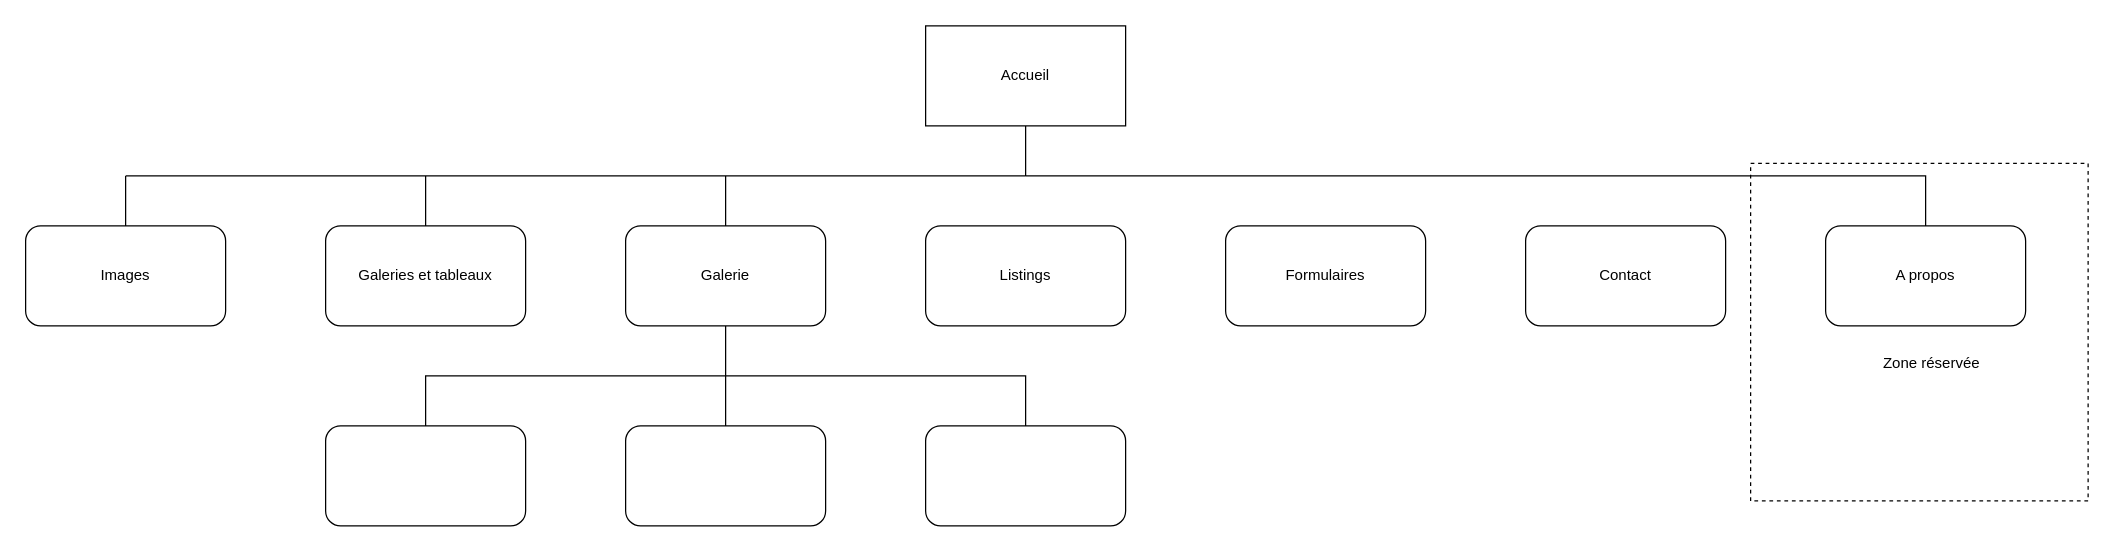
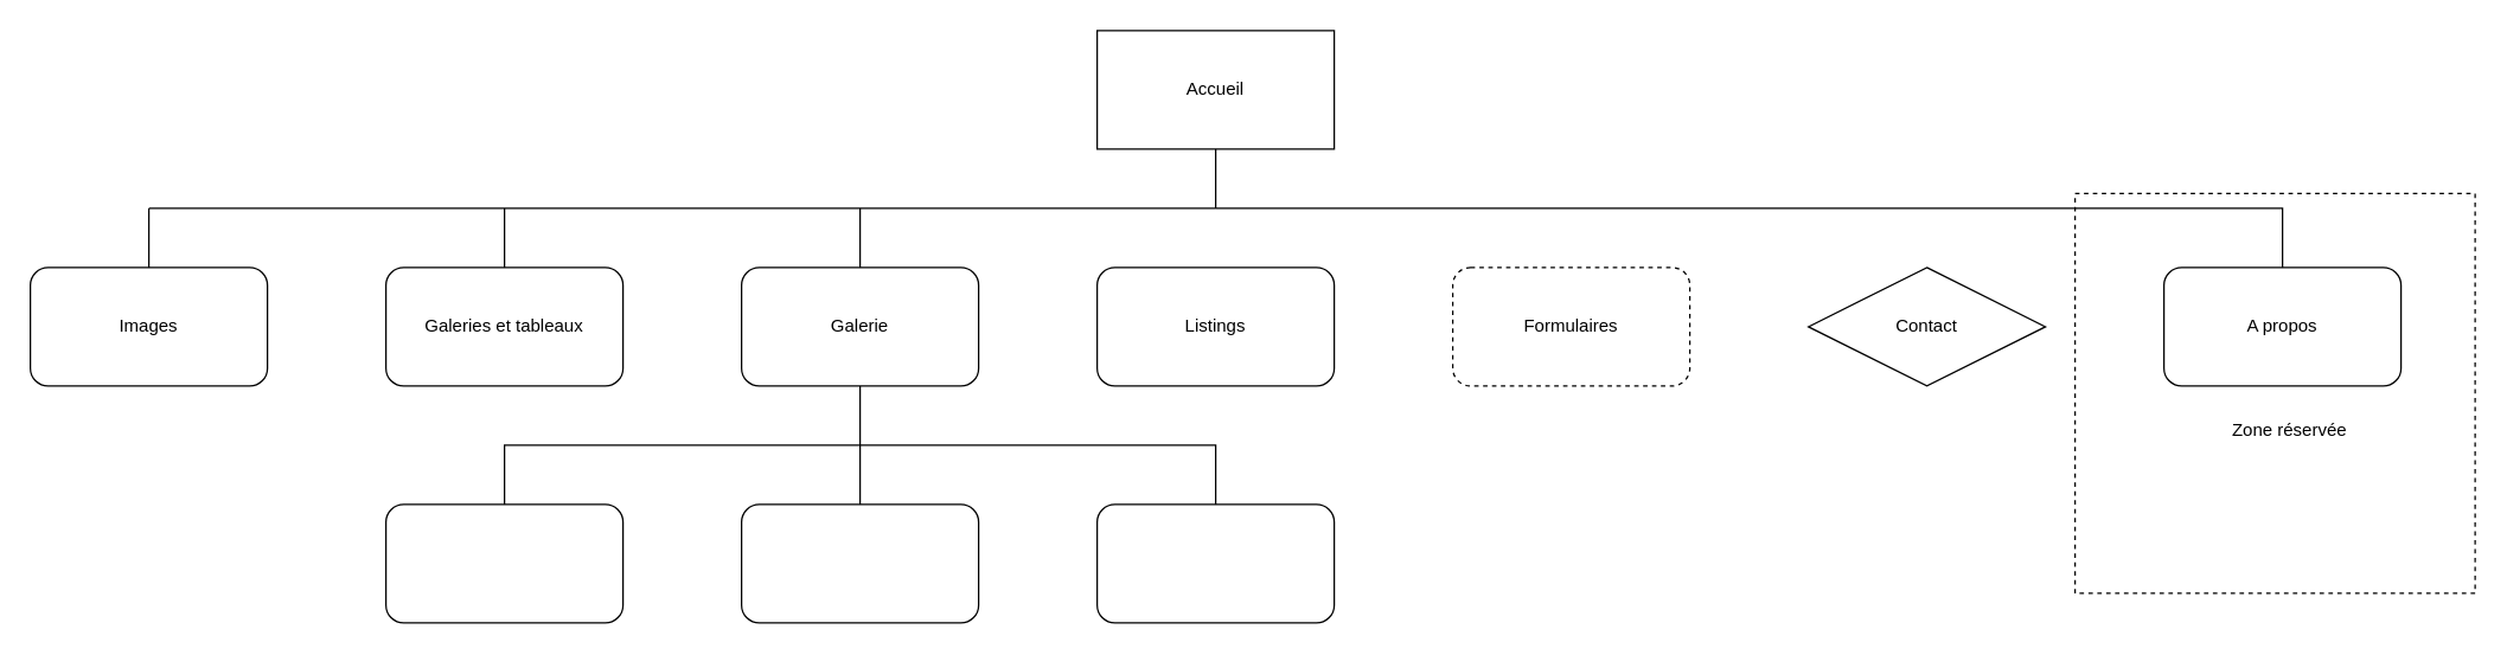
  <mxCell id="0" />
  <mxCell id="1" parent="0" />
  <mxCell id="2" value="Accueil" style="whiteSpace=wrap;html=1;rounded=0;" vertex="1" parent="1"><mxGeometry x="740" y="20" width="160" height="80" as="geometry" /></mxCell>
  <mxCell id="3" value="A propos" style="rounded=1;whiteSpace=wrap;html=1;" vertex="1" parent="1"><mxGeometry x="1460" y="180" width="160" height="80" as="geometry" /></mxCell>
  <mxCell id="4" value="Images" style="rounded=1;whiteSpace=wrap;html=1;" vertex="1" parent="1"><mxGeometry x="20" y="180" width="160" height="80" as="geometry" /></mxCell>
  <mxCell id="5" value="Listings" style="rounded=1;whiteSpace=wrap;html=1;" vertex="1" parent="1"><mxGeometry x="740" y="180" width="160" height="80" as="geometry" /></mxCell>
- <mxCell id="6" value="Formulaires" style="rounded=1;whiteSpace=wrap;html=1;" vertex="1" parent="1"><mxGeometry x="980" y="180" width="160" height="80" as="geometry" /></mxCell>
- <mxCell id="7" value="Contact" style="rounded=1;whiteSpace=wrap;html=1;" vertex="1" parent="1"><mxGeometry x="1220" y="180" width="160" height="80" as="geometry" /></mxCell>
+ <mxCell id="6" value="Formulaires" style="rounded=1;whiteSpace=wrap;html=1;dashed=1;" vertex="1" parent="1"><mxGeometry x="980" y="180" width="160" height="80" as="geometry" /></mxCell>
+ <mxCell id="7" value="Contact" style="rhombus;whiteSpace=wrap;html=1;" vertex="1" parent="1"><mxGeometry x="1220" y="180" width="160" height="80" as="geometry" /></mxCell>
  <mxCell id="8" value="Galerie" style="rounded=1;whiteSpace=wrap;html=1;" vertex="1" parent="1"><mxGeometry x="500" y="180" width="160" height="80" as="geometry" /></mxCell>
  <mxCell id="9" value="Galeries et tableaux" style="rounded=1;whiteSpace=wrap;html=1;" vertex="1" parent="1"><mxGeometry x="260" y="180" width="160" height="80" as="geometry" /></mxCell>
  <mxCell id="10" value="" style="endArrow=none;html=1;rounded=0;entryX=0.5;entryY=1;entryDx=0;entryDy=0;" edge="1" parent="1" target="2"><mxGeometry width="50" height="50" relative="1" as="geometry"><mxPoint x="820" y="140" as="sourcePoint" /><mxPoint x="770" y="150" as="targetPoint" /></mxGeometry></mxCell>
  <mxCell id="11" value="" style="endArrow=none;html=1;rounded=0;" edge="1" parent="1"><mxGeometry width="50" height="50" relative="1" as="geometry"><mxPoint x="100" y="140" as="sourcePoint" /><mxPoint x="820" y="140" as="targetPoint" /></mxGeometry></mxCell>
  <mxCell id="12" value="" style="endArrow=none;html=1;rounded=0;exitX=0.5;exitY=0;exitDx=0;exitDy=0;" edge="1" parent="1" source="4"><mxGeometry width="50" height="50" relative="1" as="geometry"><mxPoint x="720" y="200" as="sourcePoint" /><mxPoint x="100" y="140" as="targetPoint" /></mxGeometry></mxCell>
  <mxCell id="13" value="" style="endArrow=none;html=1;rounded=0;exitX=0.5;exitY=0;exitDx=0;exitDy=0;" edge="1" parent="1" source="9"><mxGeometry width="50" height="50" relative="1" as="geometry"><mxPoint x="720" y="200" as="sourcePoint" /><mxPoint x="340" y="140" as="targetPoint" /></mxGeometry></mxCell>
  <mxCell id="14" value="" style="endArrow=none;html=1;rounded=0;exitX=0.5;exitY=0;exitDx=0;exitDy=0;" edge="1" parent="1" source="8"><mxGeometry width="50" height="50" relative="1" as="geometry"><mxPoint x="720" y="200" as="sourcePoint" /><mxPoint x="580" y="140" as="targetPoint" /></mxGeometry></mxCell>
  <mxCell id="15" value="" style="rounded=1;whiteSpace=wrap;html=1;" vertex="1" parent="1"><mxGeometry x="500" y="340" width="160" height="80" as="geometry" /></mxCell>
  <mxCell id="16" value="" style="endArrow=none;html=1;rounded=0;exitX=0.5;exitY=1;exitDx=0;exitDy=0;entryX=0.5;entryY=0;entryDx=0;entryDy=0;" edge="1" parent="1" source="8" target="15"><mxGeometry width="50" height="50" relative="1" as="geometry"><mxPoint x="720" y="200" as="sourcePoint" /><mxPoint x="770" y="150" as="targetPoint" /></mxGeometry></mxCell>
  <mxCell id="17" value="" style="rounded=1;whiteSpace=wrap;html=1;" vertex="1" parent="1"><mxGeometry x="740" y="340" width="160" height="80" as="geometry" /></mxCell>
  <mxCell id="18" value="" style="rounded=1;whiteSpace=wrap;html=1;" vertex="1" parent="1"><mxGeometry x="260" y="340" width="160" height="80" as="geometry" /></mxCell>
  <mxCell id="19" value="" style="endArrow=none;html=1;rounded=0;entryX=0.5;entryY=0;entryDx=0;entryDy=0;exitX=0.5;exitY=0;exitDx=0;exitDy=0;" edge="1" parent="1" source="18" target="17"><mxGeometry width="50" height="50" relative="1" as="geometry"><mxPoint x="720" y="200" as="sourcePoint" /><mxPoint x="770" y="150" as="targetPoint" /><Array as="points"><mxPoint x="340" y="300" /><mxPoint x="820" y="300" /></Array></mxGeometry></mxCell>
  <mxCell id="20" value="" style="endArrow=none;html=1;rounded=0;entryX=0.5;entryY=0;entryDx=0;entryDy=0;" edge="1" parent="1" target="3"><mxGeometry width="50" height="50" relative="1" as="geometry"><mxPoint x="820" y="140" as="sourcePoint" /><mxPoint x="770" y="150" as="targetPoint" /><Array as="points"><mxPoint x="1540" y="140" /></Array></mxGeometry></mxCell>
  <mxCell id="21" value="" style="whiteSpace=wrap;html=1;aspect=fixed;dashed=1;strokeWidth=1;fillColor=none;" vertex="1" parent="1"><mxGeometry x="1400" y="130" width="270" height="270" as="geometry" /></mxCell>
  <mxCell id="22" value="Zone réservée" style="text;html=1;strokeColor=none;fillColor=none;align=center;verticalAlign=middle;whiteSpace=wrap;rounded=0;" vertex="1" parent="1"><mxGeometry x="1475" y="260" width="140" height="60" as="geometry" /></mxCell>
